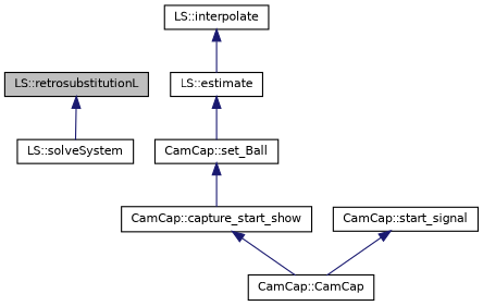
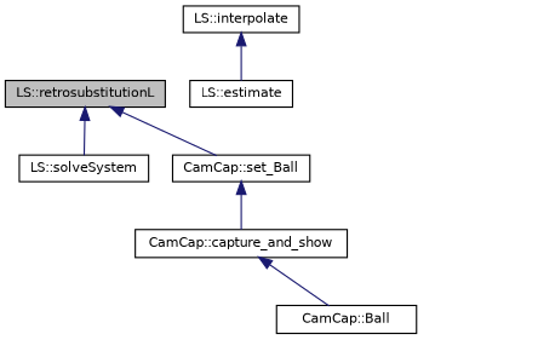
  digraph {
    rankdir=TB
    node [color=black fillcolor=white fontname=Helvetica fontsize=10 shape=record style=filled]
    edge [color=midnightblue dir=back fontname=Helvetica fontsize=10 labelfontname=Helvetica labelfontsize=10 style=solid]
    n1 [fillcolor=grey75 fontcolor=black height=0.2 label="LS::retrosubstitutionL" width=0.4]
    n2 [height=0.2 label="LS::solveSystem" width=0.4]
    n3 [height=0.2 label="LS::interpolate" width=0.4]
    n4 [height=0.2 label="LS::estimate" width=0.4]
    n5 [height=0.2 label="CamCap::set_Ball" width=0.4]
-   n6 [height=0.2 label="CamCap::capture_start_show" width=0.4]
-   n7 [height=0.2 label="CamCap::CamCap" width=0.4]
-   n8 [height=0.2 label="CamCap::start_signal" width=0.4]
+   n6 [height=0.2 label="CamCap::capture_and_show" width=0.4]
+   n7 [height=0.2 label="CamCap::Ball" width=0.4]
    n1 -> n2
    n3 -> n4
-   n4 -> n5
+   n1 -> n5
    n5 -> n6
    n6 -> n7
-   n8 -> n7
  }
